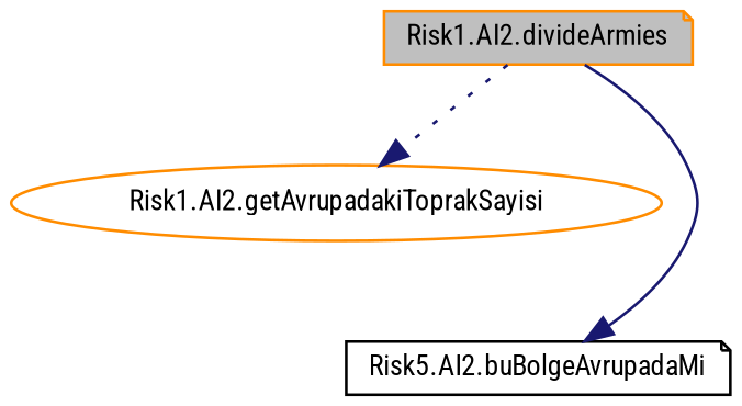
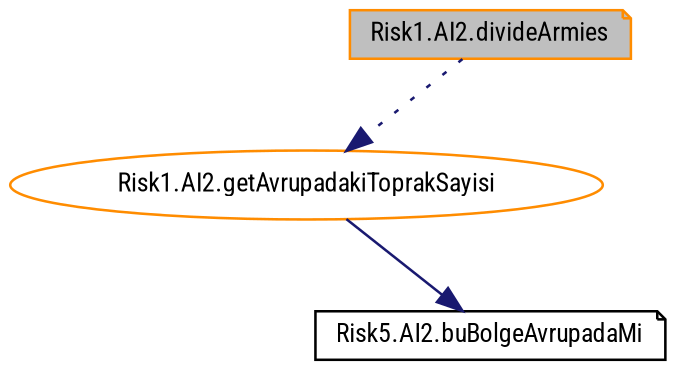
  digraph {
    fontname="Roboto Condensed"
    rankdir=TB
    node [color=darkorange fontname="Roboto Condensed" fontsize=10 shape=note]
    edge [color=midnightblue fontname="Roboto Condensed" fontsize=10 labelfontname=FreeSans labelfontsize=10]
    n1 [fillcolor=grey75 fontcolor=black height=0.2 label="Risk1.AI2.divideArmies" style=filled width=0.4]
    n2 [height=0.2 label="Risk1.AI2.getAvrupadakiToprakSayisi" shape=ellipse width=0.4]
    n3 [color=black height=0.2 label="Risk5.AI2.buBolgeAvrupadaMi" width=0.4]
    n1 -> n2 [style=dotted]
-   n1 -> n3 [style=solid]
+   n2 -> n3 [style=solid]
  }
